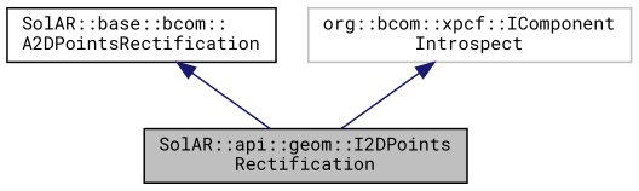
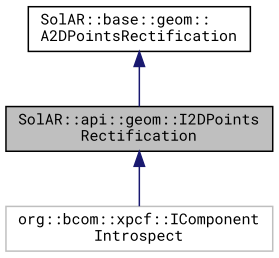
  digraph {
    fontname="Roboto Mono"
    node [color=black fillcolor=white fontname="Roboto Mono" fontsize=10 shape=record style=filled]
    edge [color=midnightblue dir=back fontname="Roboto Mono" fontsize=10 labelfontname=Helvetica labelfontsize=10 style=solid]
    n1 [fillcolor=grey75 fontcolor=black height=0.2 label="SolAR::api::geom::I2DPoints\lRectification" width=0.4]
-   n2 [height=0.2 label="SolAR::base::bcom::\lA2DPointsRectification" width=0.4]
+   n2 [height=0.2 label="SolAR::base::geom::\lA2DPointsRectification" width=0.4]
    n3 [color=grey75 height=0.2 label="org::bcom::xpcf::IComponent\lIntrospect" width=0.4]
    n2 -> n1
-   n3 -> n1
+   n1 -> n3
  }
